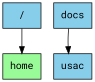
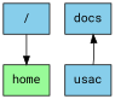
  digraph {
    fontname="Roboto Mono"
    node [fillcolor=skyblue fontname="Roboto Mono" shape=box style=filled]
    edge [fontname="Roboto Mono"]
    n1 [label="/"]
    n2 [fillcolor=palegreen label=home]
    n3 [label=docs]
    n4 [label=usac]
    n1 -> n2
-   n3 -> n4
+   n4 -> n3
  }
